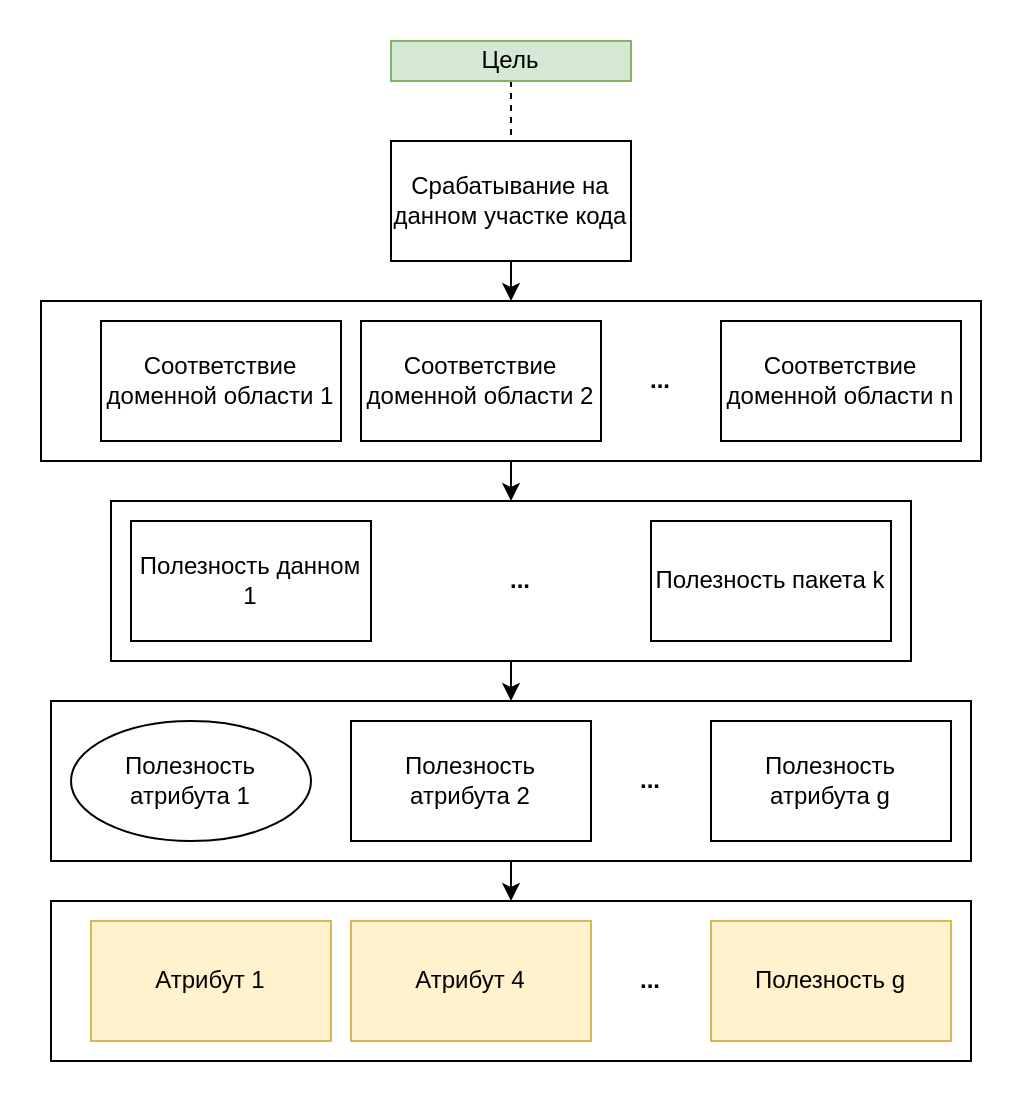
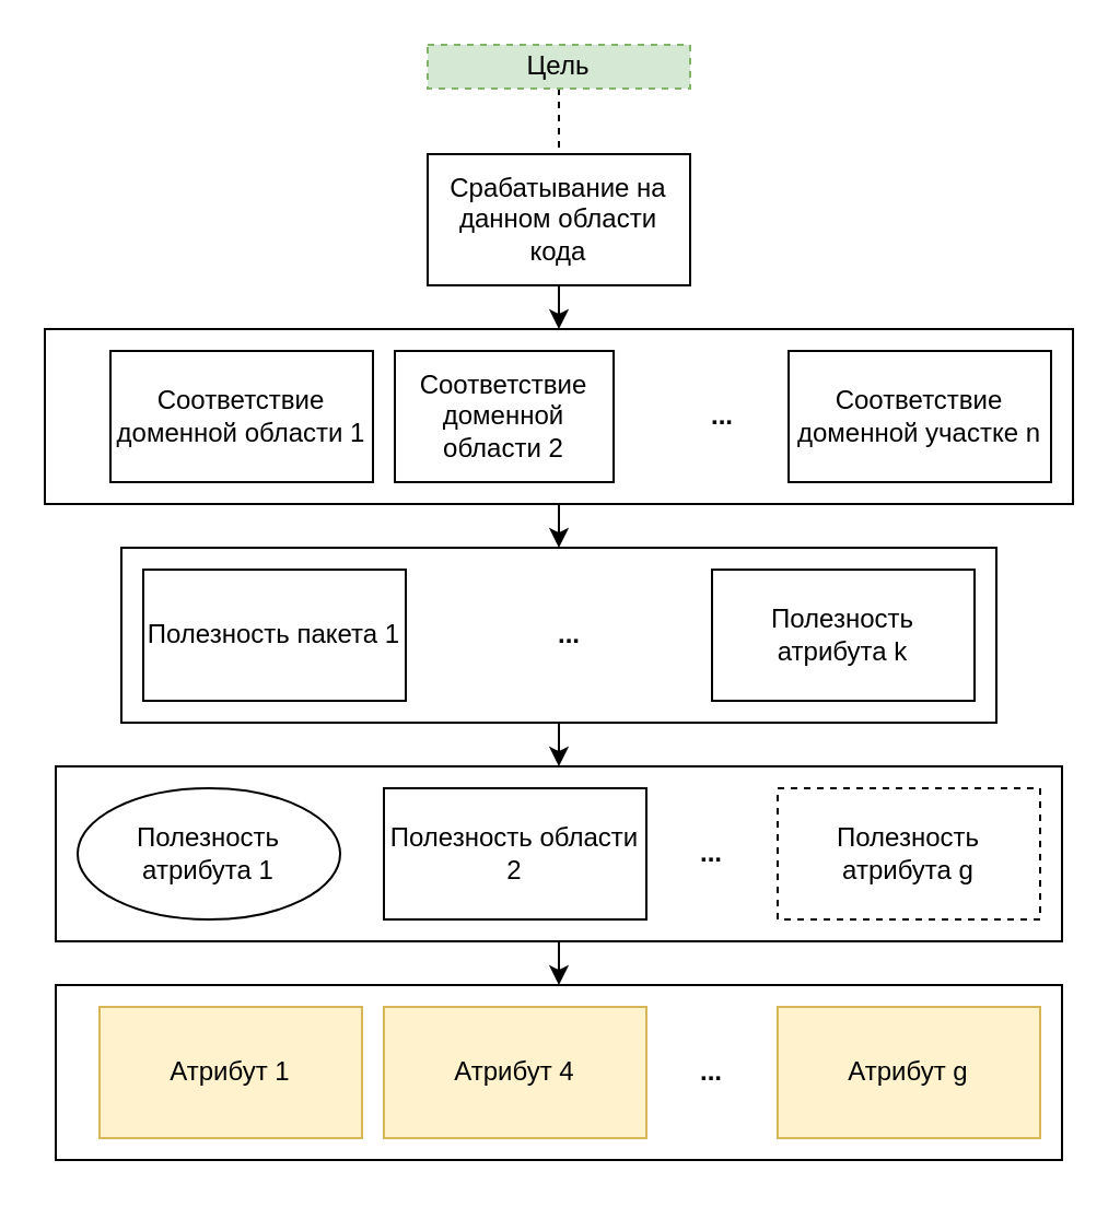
  <mxCell id="0" />
  <mxCell id="1" parent="0" />
  <mxCell id="2" value="" style="rounded=0;whiteSpace=wrap;html=1;" vertex="1" parent="1"><mxGeometry x="25" y="450" width="460" height="80" as="geometry" /></mxCell>
  <mxCell id="3" style="edgeStyle=none;html=1;exitX=0.5;exitY=1;exitDx=0;exitDy=0;endArrow=classic;endFill=1;" edge="1" parent="1" source="4" target="2"><mxGeometry relative="1" as="geometry" /></mxCell>
  <mxCell id="4" value="" style="rounded=0;whiteSpace=wrap;html=1;" vertex="1" parent="1"><mxGeometry x="25" y="350" width="460" height="80" as="geometry" /></mxCell>
  <mxCell id="5" style="edgeStyle=none;html=1;exitX=0.5;exitY=1;exitDx=0;exitDy=0;endArrow=classic;endFill=1;" edge="1" parent="1" source="6" target="4"><mxGeometry relative="1" as="geometry" /></mxCell>
  <mxCell id="6" value="" style="rounded=0;whiteSpace=wrap;html=1;" vertex="1" parent="1"><mxGeometry x="55" y="250" width="400" height="80" as="geometry" /></mxCell>
  <mxCell id="7" style="edgeStyle=none;html=1;exitX=0.5;exitY=1;exitDx=0;exitDy=0;endArrow=classic;endFill=1;" edge="1" parent="1" source="8" target="6"><mxGeometry relative="1" as="geometry" /></mxCell>
  <mxCell id="8" value="" style="rounded=0;whiteSpace=wrap;html=1;" vertex="1" parent="1"><mxGeometry x="20" y="150" width="470" height="80" as="geometry" /></mxCell>
  <mxCell id="9" style="edgeStyle=none;html=1;endArrow=none;endFill=0;dashed=1;" edge="1" parent="1" source="10" target="27"><mxGeometry relative="1" as="geometry" /></mxCell>
- <mxCell id="10" value="Цель" style="rounded=0;whiteSpace=wrap;html=1;fillColor=#d5e8d4;strokeColor=#82b366;" vertex="1" parent="1"><mxGeometry x="195" y="20" width="120" height="20" as="geometry" /></mxCell>
+ <mxCell id="10" value="Цель" style="rounded=0;whiteSpace=wrap;html=1;fillColor=#d5e8d4;strokeColor=#82b366;dashed=1;" vertex="1" parent="1"><mxGeometry x="195" y="20" width="120" height="20" as="geometry" /></mxCell>
  <mxCell id="11" value="Атрибут 1" style="rounded=0;whiteSpace=wrap;html=1;fillColor=#fff2cc;strokeColor=#d6b656;" vertex="1" parent="1"><mxGeometry x="45" y="460" width="120" height="60" as="geometry" /></mxCell>
  <mxCell id="12" value="Атрибут 4" style="rounded=0;whiteSpace=wrap;html=1;fillColor=#fff2cc;strokeColor=#d6b656;" vertex="1" parent="1"><mxGeometry x="175" y="460" width="120" height="60" as="geometry" /></mxCell>
- <mxCell id="13" value="Полезность g" style="rounded=0;whiteSpace=wrap;html=1;fillColor=#fff2cc;strokeColor=#d6b656;" vertex="1" parent="1"><mxGeometry x="355" y="460" width="120" height="60" as="geometry" /></mxCell>
+ <mxCell id="13" value="Атрибут g" style="rounded=0;whiteSpace=wrap;html=1;fillColor=#fff2cc;strokeColor=#d6b656;" vertex="1" parent="1"><mxGeometry x="355" y="460" width="120" height="60" as="geometry" /></mxCell>
  <mxCell id="14" value="..." style="text;html=1;strokeColor=none;fillColor=none;align=center;verticalAlign=middle;whiteSpace=wrap;rounded=0;fontStyle=1" vertex="1" parent="1"><mxGeometry x="295" y="475" width="60" height="30" as="geometry" /></mxCell>
  <mxCell id="15" value="Полезность атрибута 1" style="ellipse;whiteSpace=wrap;html=1;" vertex="1" parent="1"><mxGeometry x="35" y="360" width="120" height="60" as="geometry" /></mxCell>
- <mxCell id="16" value="Полезность атрибута 2" style="rounded=0;whiteSpace=wrap;html=1;" vertex="1" parent="1"><mxGeometry x="175" y="360" width="120" height="60" as="geometry" /></mxCell>
- <mxCell id="17" value="Полезность атрибута g" style="rounded=0;whiteSpace=wrap;html=1;" vertex="1" parent="1"><mxGeometry x="355" y="360" width="120" height="60" as="geometry" /></mxCell>
+ <mxCell id="16" value="Полезность области 2" style="rounded=0;whiteSpace=wrap;html=1;" vertex="1" parent="1"><mxGeometry x="175" y="360" width="120" height="60" as="geometry" /></mxCell>
+ <mxCell id="17" value="Полезность атрибута g" style="rounded=0;whiteSpace=wrap;html=1;dashed=1;" vertex="1" parent="1"><mxGeometry x="355" y="360" width="120" height="60" as="geometry" /></mxCell>
  <mxCell id="18" value="..." style="text;html=1;strokeColor=none;fillColor=none;align=center;verticalAlign=middle;whiteSpace=wrap;rounded=0;fontStyle=1" vertex="1" parent="1"><mxGeometry x="295" y="375" width="60" height="30" as="geometry" /></mxCell>
- <mxCell id="19" value="Полезность данном 1" style="rounded=0;whiteSpace=wrap;html=1;" vertex="1" parent="1"><mxGeometry x="65" y="260" width="120" height="60" as="geometry" /></mxCell>
- <mxCell id="20" value="Полезность пакета k" style="rounded=0;whiteSpace=wrap;html=1;" vertex="1" parent="1"><mxGeometry x="325" y="260" width="120" height="60" as="geometry" /></mxCell>
+ <mxCell id="19" value="Полезность пакета 1" style="rounded=0;whiteSpace=wrap;html=1;" vertex="1" parent="1"><mxGeometry x="65" y="260" width="120" height="60" as="geometry" /></mxCell>
+ <mxCell id="20" value="Полезность атрибута k" style="rounded=0;whiteSpace=wrap;html=1;" vertex="1" parent="1"><mxGeometry x="325" y="260" width="120" height="60" as="geometry" /></mxCell>
  <mxCell id="21" value="Соответствие доменной области 1" style="rounded=0;whiteSpace=wrap;html=1;" vertex="1" parent="1"><mxGeometry x="50" y="160" width="120" height="60" as="geometry" /></mxCell>
- <mxCell id="22" value="Соответствие доменной области 2" style="rounded=0;whiteSpace=wrap;html=1;" vertex="1" parent="1"><mxGeometry x="180" y="160" width="120" height="60" as="geometry" /></mxCell>
- <mxCell id="23" value="Соответствие доменной области n" style="rounded=0;whiteSpace=wrap;html=1;" vertex="1" parent="1"><mxGeometry x="360" y="160" width="120" height="60" as="geometry" /></mxCell>
+ <mxCell id="22" value="Соответствие доменной области 2" style="rounded=0;whiteSpace=wrap;html=1;" vertex="1" parent="1"><mxGeometry x="180" y="160" width="100" height="60" as="geometry" /></mxCell>
+ <mxCell id="23" value="Соответствие доменной участке n" style="rounded=0;whiteSpace=wrap;html=1;" vertex="1" parent="1"><mxGeometry x="360" y="160" width="120" height="60" as="geometry" /></mxCell>
  <mxCell id="24" value="..." style="text;html=1;strokeColor=none;fillColor=none;align=center;verticalAlign=middle;whiteSpace=wrap;rounded=0;fontStyle=1" vertex="1" parent="1"><mxGeometry x="230" y="275" width="60" height="30" as="geometry" /></mxCell>
  <mxCell id="25" value="..." style="text;html=1;strokeColor=none;fillColor=none;align=center;verticalAlign=middle;whiteSpace=wrap;rounded=0;fontStyle=1" vertex="1" parent="1"><mxGeometry x="300" y="175" width="60" height="30" as="geometry" /></mxCell>
  <mxCell id="26" style="edgeStyle=none;html=1;exitX=0.5;exitY=1;exitDx=0;exitDy=0;endArrow=classic;endFill=1;" edge="1" parent="1" source="27" target="8"><mxGeometry relative="1" as="geometry" /></mxCell>
- <mxCell id="27" value="Срабатывание на данном участке кода" style="rounded=0;whiteSpace=wrap;html=1;" vertex="1" parent="1"><mxGeometry x="195" y="70" width="120" height="60" as="geometry" /></mxCell>
+ <mxCell id="27" value="Срабатывание на данном области кода" style="rounded=0;whiteSpace=wrap;html=1;" vertex="1" parent="1"><mxGeometry x="195" y="70" width="120" height="60" as="geometry" /></mxCell>
